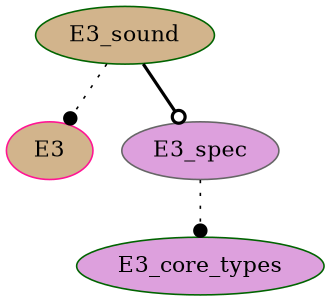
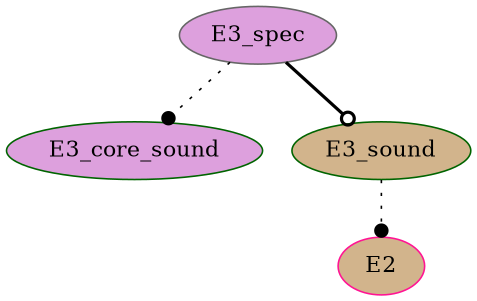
  digraph {
    node [color=darkgreen fillcolor=tan style=filled]
    edge [arrowhead=dot style=dotted]
-   E3 [color=deeppink]
-   E3_core_types [fillcolor=plum]
+   E3 [color=deeppink label=E2]
+   E3_core_types [fillcolor=plum label=E3_core_sound]
    E3_spec [color=gray40 fillcolor=plum]
    E3_sound
    E3_spec -> E3_core_types
    E3_sound -> E3
-   E3_sound -> E3_spec [arrowhead=odot style=bold]
+   E3_spec -> E3_sound [arrowhead=odot style=bold]
  }
